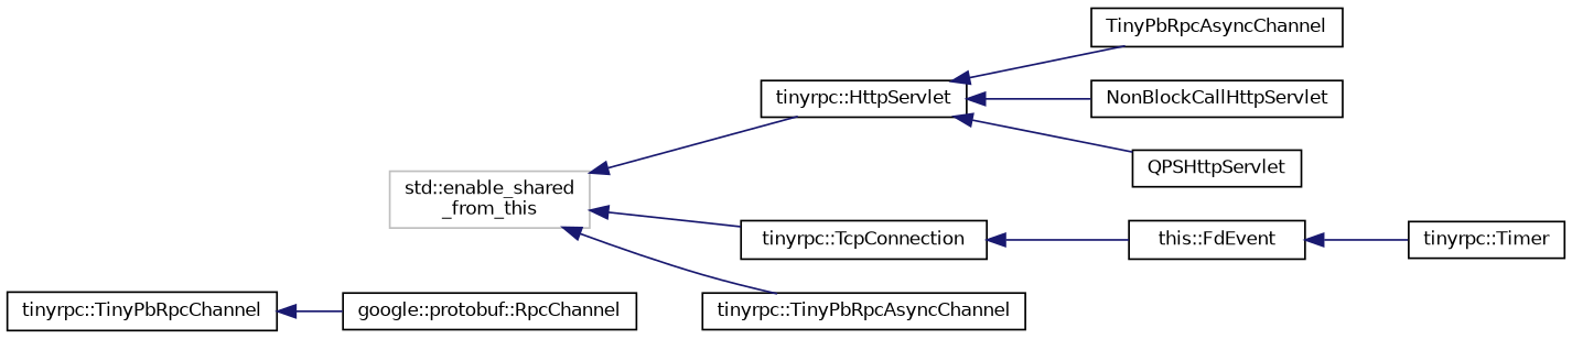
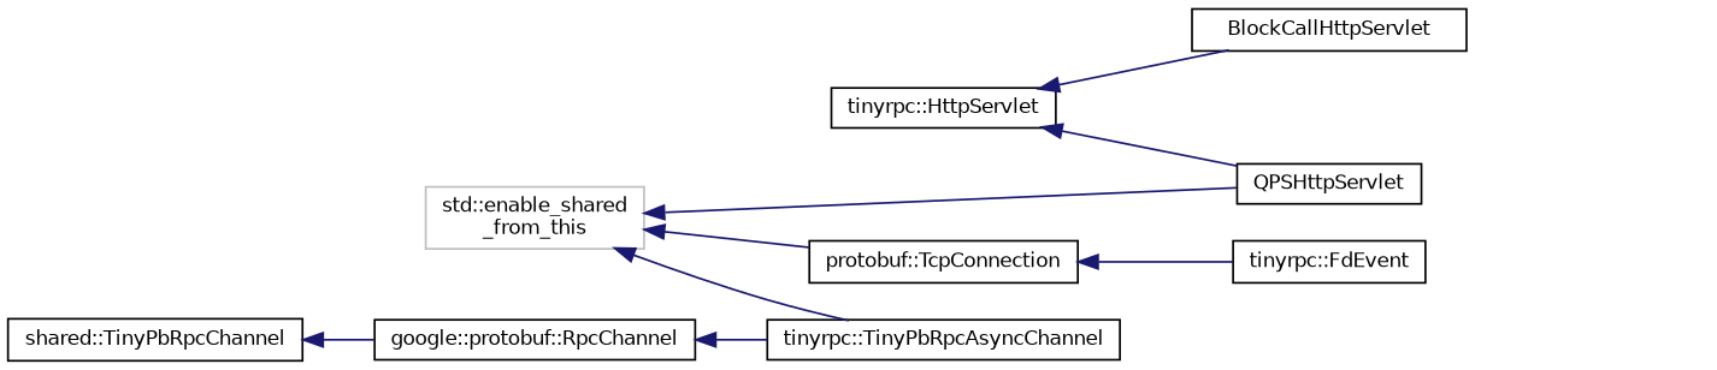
  digraph {
    rankdir=LR
    node [color=black fillcolor=white fontname=Helvetica fontsize=10 shape=record style=filled]
    edge [color=midnightblue dir=back fontname=Helvetica fontsize=10 labelfontname=Helvetica labelfontsize=10 style=solid]
    n1 [color=grey75 height=0.2 label="std::enable_shared\l_from_this" width=0.4]
    n2 [height=0.2 label="tinyrpc::HttpServlet" width=0.4]
-   n3 [height=0.2 label="tinyrpc::TcpConnection" width=0.4]
+   n3 [height=0.2 label="protobuf::TcpConnection" width=0.4]
    n4 [height=0.2 label="tinyrpc::TinyPbRpcAsyncChannel" width=0.4]
-   n5 [height=0.2 label="this::FdEvent" width=0.4]
-   n6 [height=0.2 label="tinyrpc::Timer" width=0.4]
-   n7 [height=0.2 label=TinyPbRpcAsyncChannel width=0.4]
-   n8 [height=0.2 label=NonBlockCallHttpServlet width=0.4]
+   n5 [height=0.2 label="tinyrpc::FdEvent" width=0.4]
+   n7 [height=0.2 label=BlockCallHttpServlet width=0.4]
    n9 [height=0.2 label=QPSHttpServlet width=0.4]
    n10 [height=0.2 label="google::protobuf::RpcChannel" width=0.4]
-   n11 [height=0.2 label="tinyrpc::TinyPbRpcChannel" width=0.4]
-   n1 -> n2
+   n11 [height=0.2 label="shared::TinyPbRpcChannel" width=0.4]
+   n1 -> n9
    n1 -> n3
    n1 -> n4
    n2 -> n7
-   n2 -> n8
    n2 -> n9
    n3 -> n5
-   n5 -> n6
+   n10 -> n4
    n11 -> n10
  }
